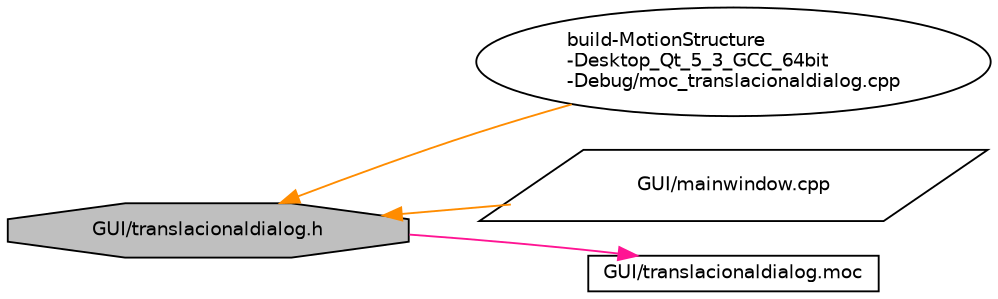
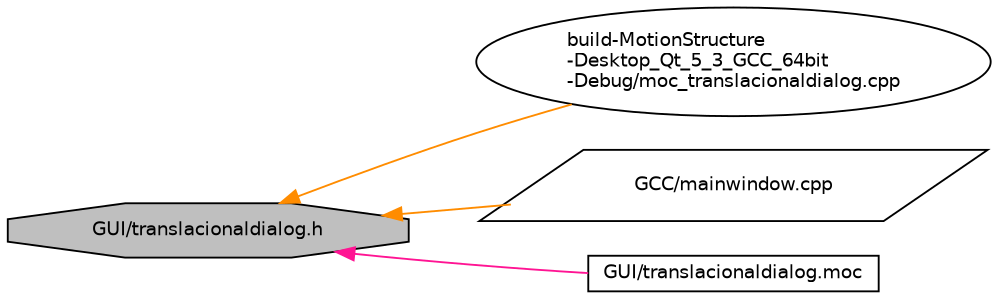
  digraph {
    rankdir=LR
    node [color=black fillcolor=white fontname=Helvetica fontsize=10 style=filled]
    edge [color=darkorange dir=back fontname=Helvetica fontsize=10 labelfontname=Helvetica labelfontsize=10 style=solid]
    n1 [fillcolor=grey75 fontcolor=black height=0.2 label="GUI/translacionaldialog.h" shape=octagon width=0.4]
    n2 [height=0.2 label="build-MotionStructure\l-Desktop_Qt_5_3_GCC_64bit\l-Debug/moc_translacionaldialog.cpp" shape=ellipse width=0.4]
-   n3 [height=0.2 label="GUI/mainwindow.cpp" shape=parallelogram width=0.4]
+   n3 [height=0.2 label="GCC/mainwindow.cpp" shape=parallelogram width=0.4]
    n4 [height=0.2 label="GUI/translacionaldialog.moc" shape=box width=0.4]
    n1 -> n2
    n1 -> n3
-   n4 -> n1 [color=deeppink]
+   n1 -> n4 [color=deeppink]
  }
